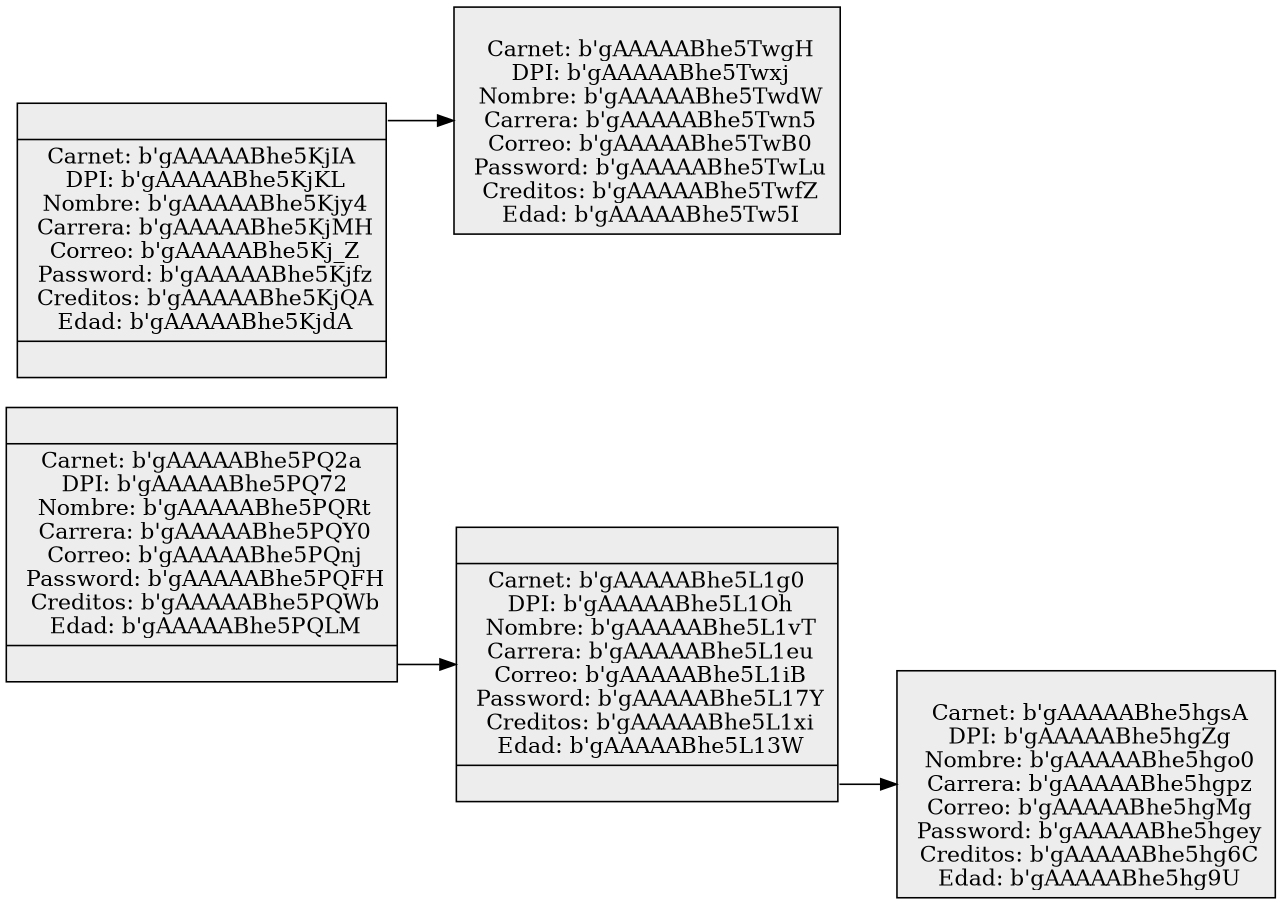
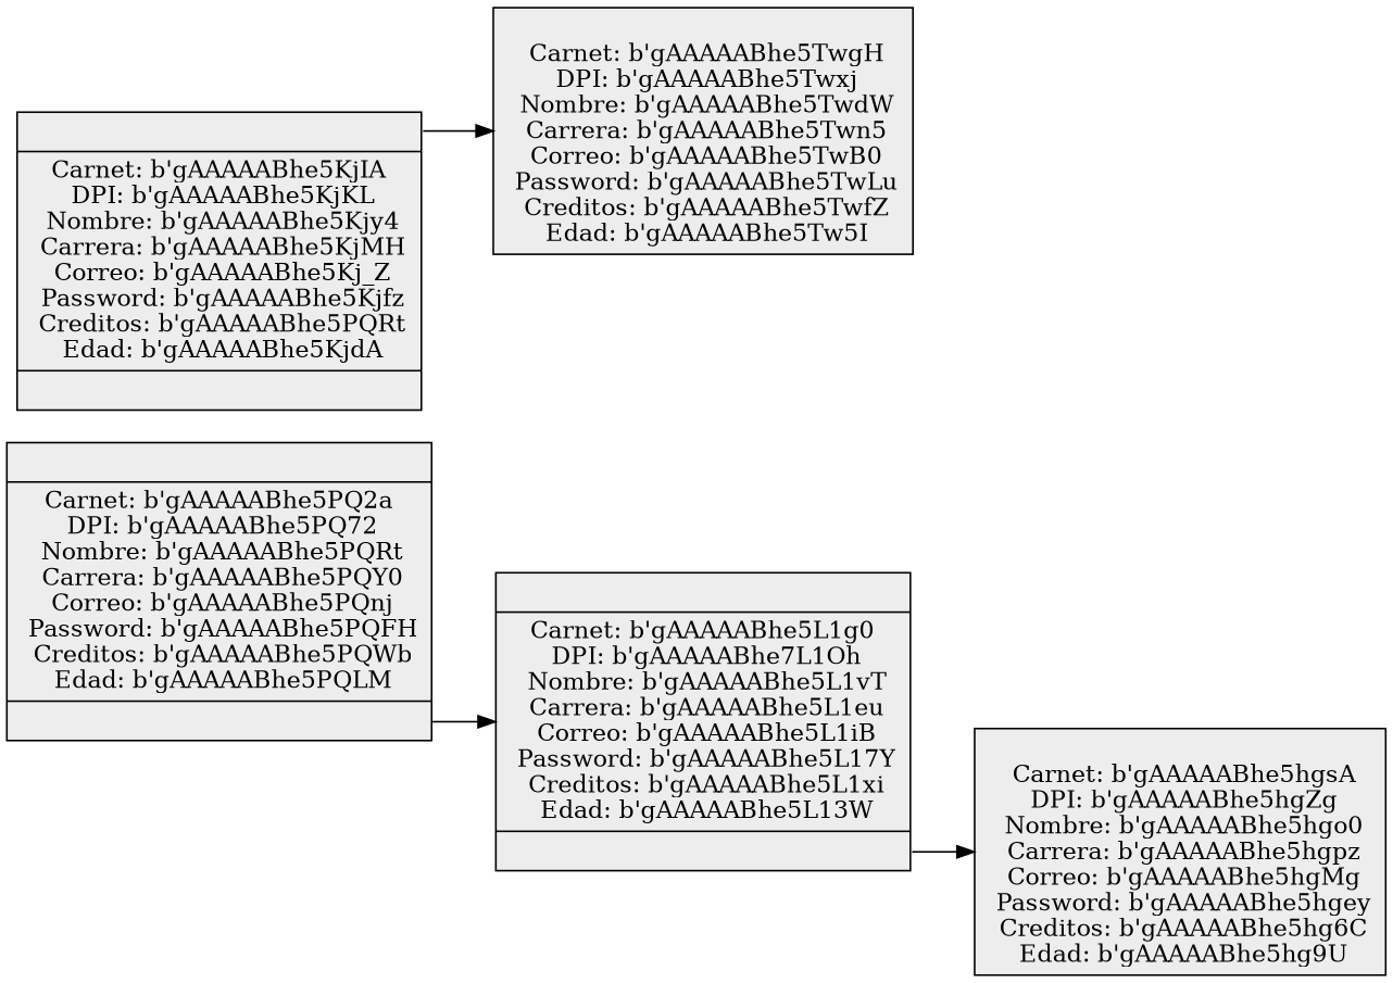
  digraph {
    rankdir=LR
    node [color=black fillcolor=gray93 shape=record style=filled]
    edge [tailport=C1]
    n1 [label="<C0>| Carnet: b'gAAAAABhe5PQ2a\n DPI: b'gAAAAABhe5PQ72\n Nombre: b'gAAAAABhe5PQRt\n Carrera: b'gAAAAABhe5PQY0\n Correo: b'gAAAAABhe5PQnj\n Password: b'gAAAAABhe5PQFH\n Creditos: b'gAAAAABhe5PQWb\n Edad: b'gAAAAABhe5PQLM|<C1>"]
-   n2 [label="<C0>| Carnet: b'gAAAAABhe5L1g0\n DPI: b'gAAAAABhe5L1Oh\n Nombre: b'gAAAAABhe5L1vT\n Carrera: b'gAAAAABhe5L1eu\n Correo: b'gAAAAABhe5L1iB\n Password: b'gAAAAABhe5L17Y\n Creditos: b'gAAAAABhe5L1xi\n Edad: b'gAAAAABhe5L13W|<C1>"]
-   n3 [label="<C0>| Carnet: b'gAAAAABhe5KjIA\n DPI: b'gAAAAABhe5KjKL\n Nombre: b'gAAAAABhe5Kjy4\n Carrera: b'gAAAAABhe5KjMH\n Correo: b'gAAAAABhe5Kj_Z\n Password: b'gAAAAABhe5Kjfz\n Creditos: b'gAAAAABhe5KjQA\n Edad: b'gAAAAABhe5KjdA|<C1>"]
+   n2 [label="<C0>| Carnet: b'gAAAAABhe5L1g0\n DPI: b'gAAAAABhe7L1Oh\n Nombre: b'gAAAAABhe5L1vT\n Carrera: b'gAAAAABhe5L1eu\n Correo: b'gAAAAABhe5L1iB\n Password: b'gAAAAABhe5L17Y\n Creditos: b'gAAAAABhe5L1xi\n Edad: b'gAAAAABhe5L13W|<C1>"]
+   n3 [label="<C0>| Carnet: b'gAAAAABhe5KjIA\n DPI: b'gAAAAABhe5KjKL\n Nombre: b'gAAAAABhe5Kjy4\n Carrera: b'gAAAAABhe5KjMH\n Correo: b'gAAAAABhe5Kj_Z\n Password: b'gAAAAABhe5Kjfz\n Creditos: b'gAAAAABhe5PQRt\n Edad: b'gAAAAABhe5KjdA|<C1>"]
    n4 [label="\n Carnet: b'gAAAAABhe5TwgH\n DPI: b'gAAAAABhe5Twxj\n Nombre: b'gAAAAABhe5TwdW\n Carrera: b'gAAAAABhe5Twn5\n Correo: b'gAAAAABhe5TwB0\n Password: b'gAAAAABhe5TwLu\n Creditos: b'gAAAAABhe5TwfZ\n Edad: b'gAAAAABhe5Tw5I"]
    n5 [label="\n Carnet: b'gAAAAABhe5hgsA\n DPI: b'gAAAAABhe5hgZg\n Nombre: b'gAAAAABhe5hgo0\n Carrera: b'gAAAAABhe5hgpz\n Correo: b'gAAAAABhe5hgMg\n Password: b'gAAAAABhe5hgey\n Creditos: b'gAAAAABhe5hg6C\n Edad: b'gAAAAABhe5hg9U"]
    n1 -> n2
    n2 -> n5
    n3 -> n4 [tailport=C0]
  }
